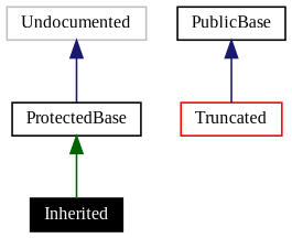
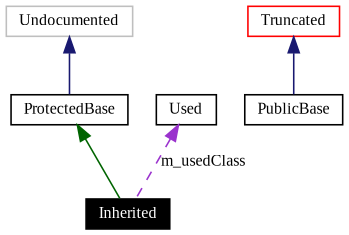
  digraph {
    fontname="Liberation Serif"
    node [color=black fontname="Liberation Serif" fontsize=10 shape=box]
    edge [color=midnightblue dir=back fontname="Liberation Serif" fontsize=10 style=solid]
    n1 [fontcolor=white height=0.2 label=Inherited style=filled width=0.4]
    n2 [height=0.2 label=PublicBase width=0.4]
    n3 [color=red height=0.2 label=Truncated width=0.4]
    n4 [height=0.2 label=ProtectedBase width=0.4]
    n5 [color=grey75 height=0.2 label=Undocumented width=0.4]
-   n2 -> n3
+   n6 [height=0.2 label=Used width=0.4]
+   n3 -> n2
    n4 -> n1 [color=darkgreen]
    n5 -> n4
+   n6 -> n1 [color=darkorchid3 label=m_usedClass style=dashed]
  }
